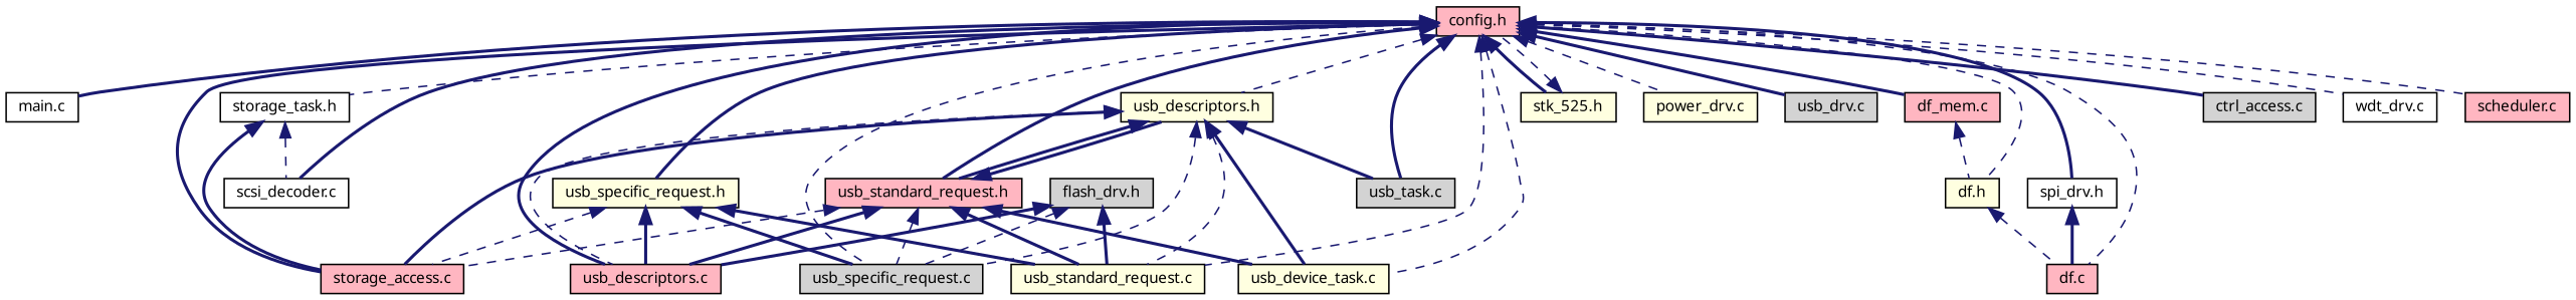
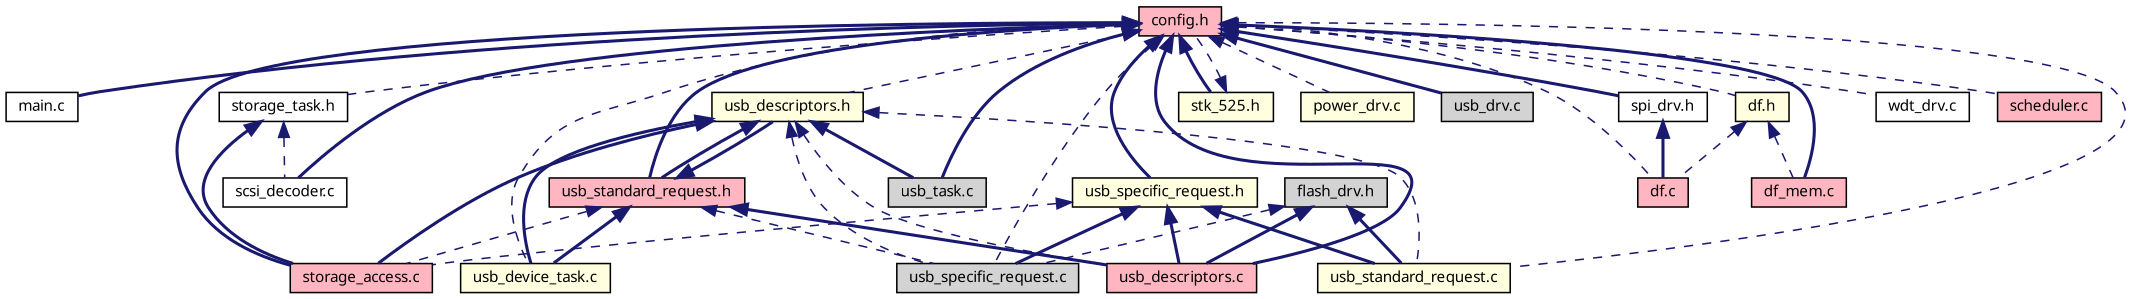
  digraph {
    node [color=black fillcolor=lightpink fontname="FreeSans.ttf" fontsize=10 shape=record style=filled]
    edge [color=midnightblue dir=back fontname="FreeSans.ttf" fontsize=10 labelfontname="FreeSans.ttf" labelfontsize=10 style=bold]
    n1 [fontcolor=black height=0.2 label="config.h" width=0.4]
    n2 [fillcolor=white height=0.2 label="main.c" width=0.4]
    n3 [height=0.2 label="storage_access.c" width=0.4]
    n4 [fillcolor=white height=0.2 label="storage_task.h" width=0.4]
    n5 [fillcolor=white height=0.2 label="scsi_decoder.c" width=0.4]
    n6 [fillcolor=lightyellow height=0.2 label="usb_descriptors.h" width=0.4]
    n7 [height=0.2 label="usb_descriptors.c" width=0.4]
    n8 [fillcolor=lightgrey height=0.2 label="usb_specific_request.c" width=0.4]
    n9 [fillcolor=lightyellow height=0.2 label="usb_device_task.c" width=0.4]
    n10 [fillcolor=lightyellow height=0.2 label="usb_standard_request.c" width=0.4]
    n11 [fillcolor=lightgrey height=0.2 label="usb_task.c" width=0.4]
    n12 [fillcolor=lightyellow height=0.2 label="usb_specific_request.h" width=0.4]
    n13 [fillcolor=lightyellow height=0.2 label="stk_525.h" width=0.4]
    n14 [fillcolor=lightyellow height=0.2 label="power_drv.c" width=0.4]
    n15 [fillcolor=lightgrey height=0.2 label="usb_drv.c" width=0.4]
    n16 [height=0.2 label="df.c" width=0.4]
    n17 [fillcolor=lightyellow height=0.2 label="df.h" width=0.4]
    n18 [height=0.2 label="df_mem.c" width=0.4]
-   n19 [fillcolor=lightgrey height=0.2 label="ctrl_access.c" width=0.4]
    n20 [fillcolor=white height=0.2 label="spi_drv.h" width=0.4]
    n21 [fillcolor=white height=0.2 label="wdt_drv.c" width=0.4]
    n22 [height=0.2 label="scheduler.c" width=0.4]
    n23 [height=0.2 label="usb_standard_request.h" width=0.4]
    n24 [fillcolor=lightgrey height=0.2 label="flash_drv.h" width=0.4]
    n1 -> n2
    n1 -> n3
    n1 -> n4 [style=dashed]
    n1 -> n5
    n1 -> n6 [style=dashed]
    n1 -> n7
    n1 -> n8 [style=dashed]
    n1 -> n9 [style=dashed]
    n1 -> n10 [style=dashed]
    n1 -> n11
    n1 -> n12
    n1 -> n13
    n1 -> n14 [style=dashed]
    n1 -> n15
    n1 -> n16 [style=dashed]
    n1 -> n17 [style=dashed]
    n1 -> n18
-   n1 -> n19
    n1 -> n20
    n1 -> n21 [style=dashed]
    n1 -> n22 [style=dashed]
    n1 -> n23
    n4 -> n3
    n4 -> n5 [style=dashed]
    n6 -> n3
    n6 -> n7 [style=dashed]
    n6 -> n8 [style=dashed]
    n6 -> n9
    n6 -> n10 [style=dashed]
    n6 -> n11
    n6 -> n23
    n12 -> n3 [style=dashed]
    n12 -> n7
    n12 -> n8
    n12 -> n10
    n13 -> n1 [style=dashed]
    n17 -> n16 [style=dashed]
-   n18 -> n17 [style=dashed]
+   n17 -> n18 [style=dashed]
    n20 -> n16
    n23 -> n3 [style=dashed]
    n23 -> n6
    n23 -> n7
    n23 -> n8 [style=dashed]
    n23 -> n9
-   n23 -> n10
    n24 -> n7
    n24 -> n8 [style=dashed]
    n24 -> n10
  }
